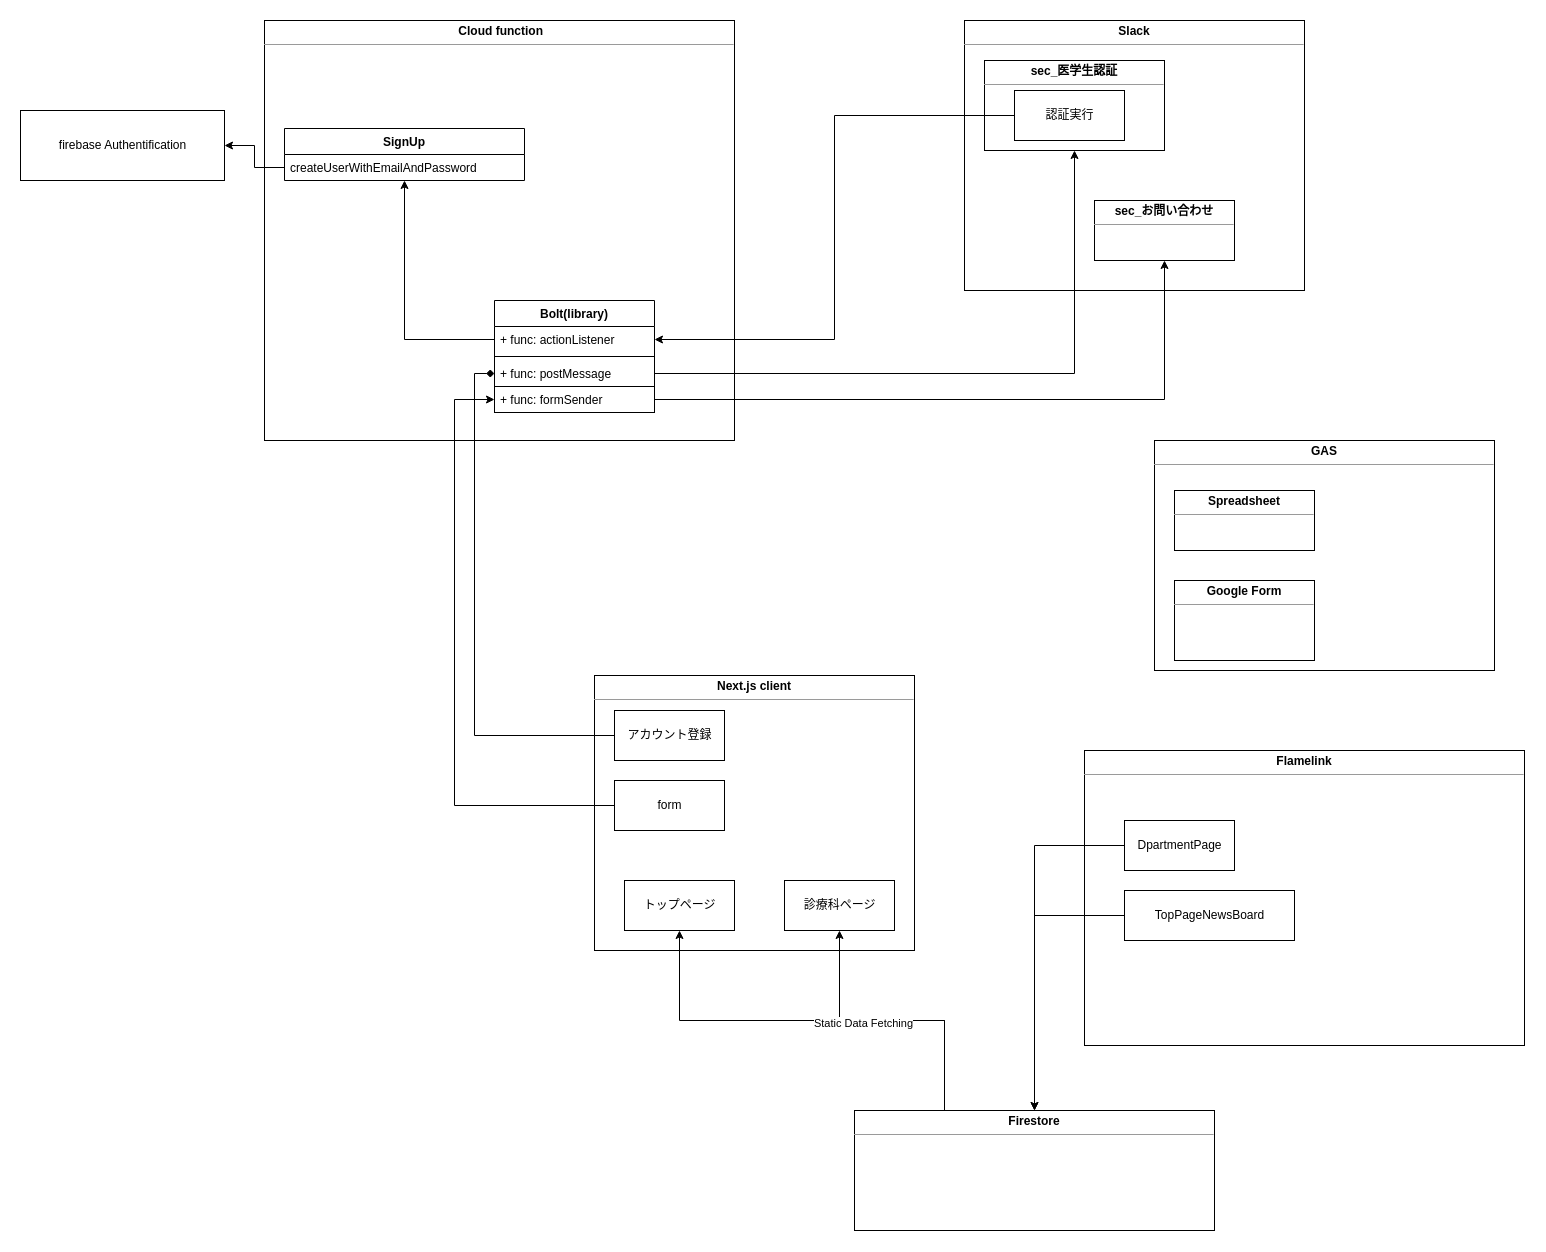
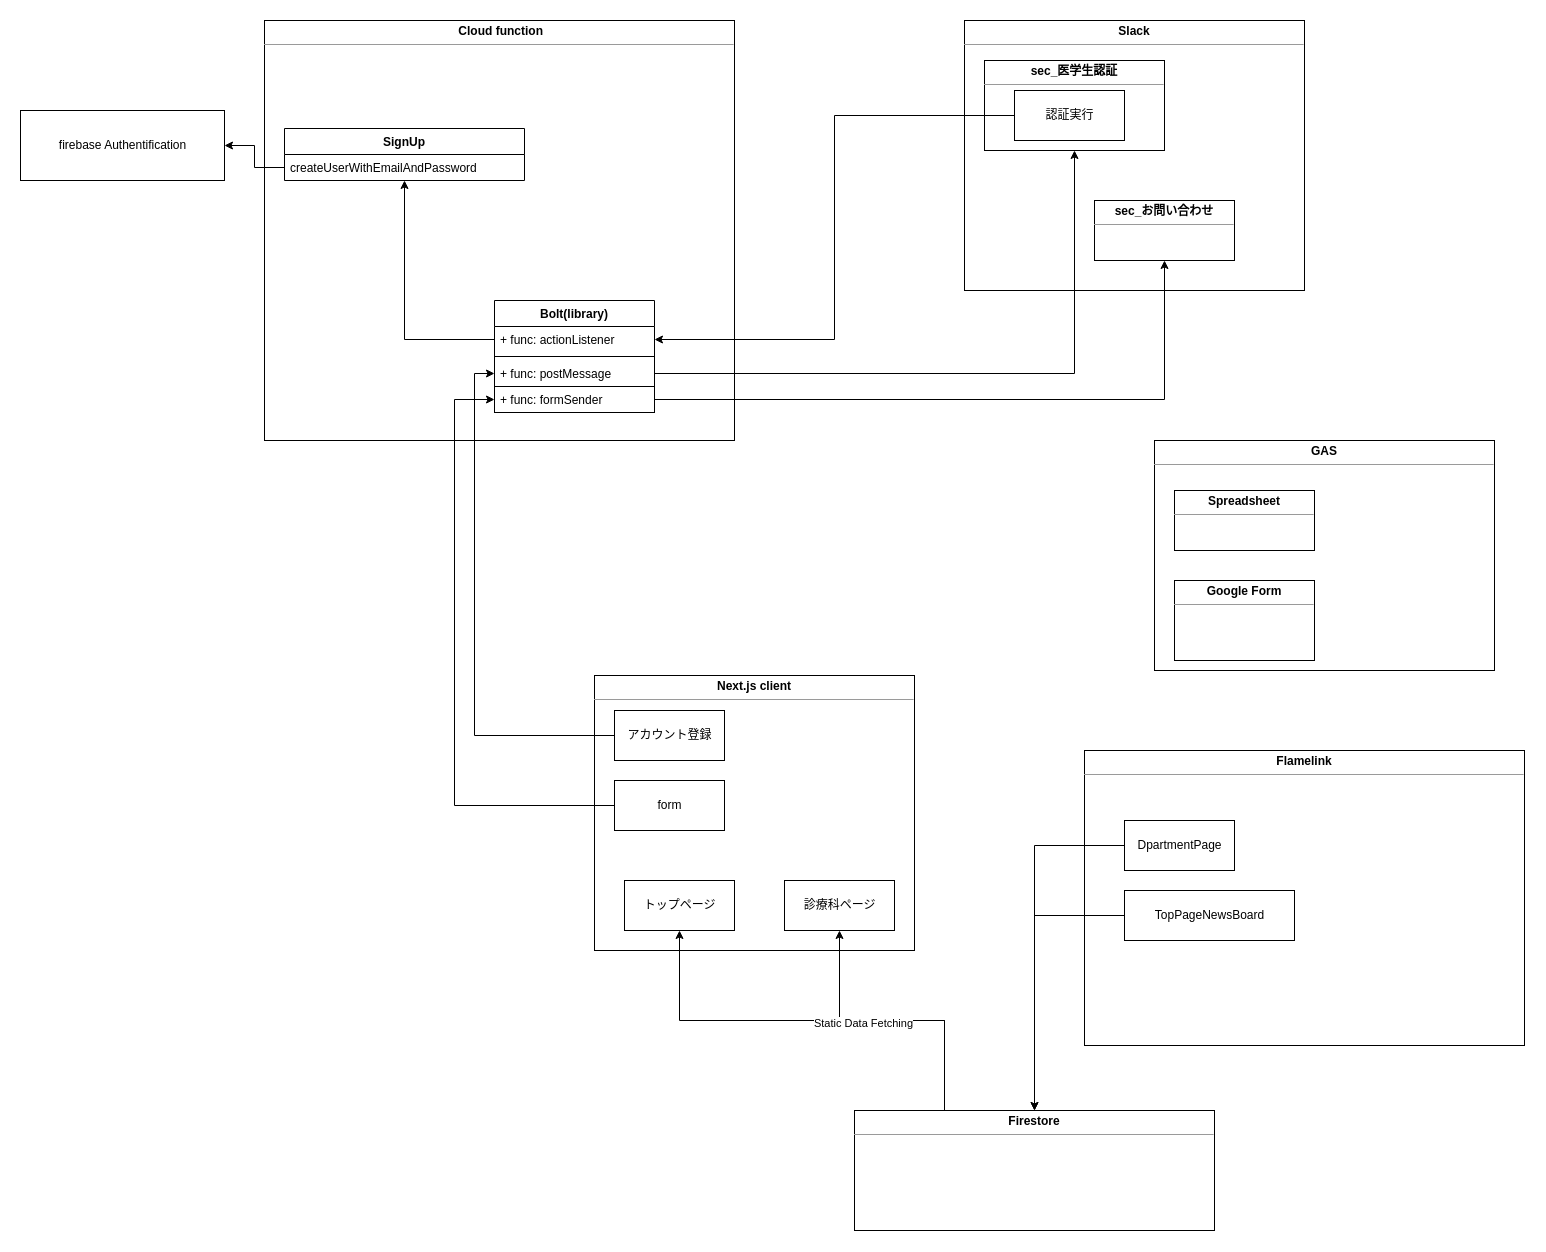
  <mxCell id="0" />
  <mxCell id="1" parent="0" />
  <mxCell id="2" value="&lt;p style=&quot;margin: 0px ; margin-top: 4px ; text-align: center&quot;&gt;&lt;b&gt;Slack&lt;/b&gt;&lt;/p&gt;&lt;hr size=&quot;1&quot;&gt;&lt;div style=&quot;height: 2px&quot;&gt;&lt;/div&gt;" style="verticalAlign=top;align=left;overflow=fill;fontSize=12;fontFamily=Helvetica;html=1;" vertex="1" parent="1"><mxGeometry x="964" y="20" width="340" height="270" as="geometry" /></mxCell>
  <mxCell id="3" value="&lt;p style=&quot;margin: 0px ; margin-top: 4px ; text-align: center&quot;&gt;&lt;b&gt;sec_医学生認証&lt;/b&gt;&lt;/p&gt;&lt;hr size=&quot;1&quot;&gt;&lt;div style=&quot;height: 2px&quot;&gt;&lt;/div&gt;" style="verticalAlign=top;align=left;overflow=fill;fontSize=12;fontFamily=Helvetica;html=1;" parent="1" vertex="1"><mxGeometry x="984" y="60" width="180" height="90" as="geometry" /></mxCell>
  <mxCell id="4" value="&lt;p style=&quot;margin: 0px ; margin-top: 4px ; text-align: center&quot;&gt;&lt;b&gt;Next.js client&lt;/b&gt;&lt;/p&gt;&lt;hr size=&quot;1&quot;&gt;&lt;div style=&quot;height: 2px&quot;&gt;&lt;/div&gt;" style="verticalAlign=top;align=left;overflow=fill;fontSize=12;fontFamily=Helvetica;html=1;" parent="1" vertex="1"><mxGeometry x="594" y="675" width="320" height="275" as="geometry" /></mxCell>
  <mxCell id="5" value="&lt;p style=&quot;margin: 0px ; margin-top: 4px ; text-align: center&quot;&gt;&lt;b&gt;&amp;nbsp;Cloud function&lt;/b&gt;&lt;/p&gt;&lt;hr size=&quot;1&quot;&gt;&lt;div style=&quot;height: 2px&quot;&gt;&lt;/div&gt;" style="verticalAlign=top;align=left;overflow=fill;fontSize=12;fontFamily=Helvetica;html=1;" parent="1" vertex="1"><mxGeometry x="264" y="20" width="470" height="420" as="geometry" /></mxCell>
  <mxCell id="6" value="&lt;p style=&quot;margin: 0px ; margin-top: 4px ; text-align: center&quot;&gt;&lt;b&gt;sec_お問い合わせ&lt;/b&gt;&lt;/p&gt;&lt;hr size=&quot;1&quot;&gt;&lt;div style=&quot;height: 2px&quot;&gt;&lt;/div&gt;" style="verticalAlign=top;align=left;overflow=fill;fontSize=12;fontFamily=Helvetica;html=1;" vertex="1" parent="1"><mxGeometry x="1094" y="200" width="140" height="60" as="geometry" /></mxCell>
- <mxCell id="7" style="edgeStyle=orthogonalEdgeStyle;rounded=0;orthogonalLoop=1;jettySize=auto;html=1;exitX=0;exitY=0.5;exitDx=0;exitDy=0;entryX=0;entryY=0.5;entryDx=0;entryDy=0;endArrow=diamond;" edge="1" parent="1" source="8" target="22"><mxGeometry relative="1" as="geometry" /></mxCell>
+ <mxCell id="7" style="edgeStyle=orthogonalEdgeStyle;rounded=0;orthogonalLoop=1;jettySize=auto;html=1;exitX=0;exitY=0.5;exitDx=0;exitDy=0;entryX=0;entryY=0.5;entryDx=0;entryDy=0;" edge="1" parent="1" source="8" target="22"><mxGeometry relative="1" as="geometry" /></mxCell>
  <mxCell id="8" value="アカウント登録" style="html=1;" vertex="1" parent="1"><mxGeometry x="614" y="710" width="110" height="50" as="geometry" /></mxCell>
  <mxCell id="9" value="" style="group" vertex="1" connectable="0" parent="1"><mxGeometry x="1154" y="440" width="340" height="230" as="geometry" /></mxCell>
  <mxCell id="10" value="&lt;p style=&quot;margin: 0px ; margin-top: 4px ; text-align: center&quot;&gt;&lt;b&gt;GAS&lt;/b&gt;&lt;/p&gt;&lt;hr size=&quot;1&quot;&gt;&lt;div style=&quot;height: 2px&quot;&gt;&lt;/div&gt;" style="verticalAlign=top;align=left;overflow=fill;fontSize=12;fontFamily=Helvetica;html=1;" vertex="1" parent="9"><mxGeometry width="340" height="230" as="geometry" /></mxCell>
  <mxCell id="11" value="&lt;p style=&quot;margin: 0px ; margin-top: 4px ; text-align: center&quot;&gt;&lt;b&gt;Spreadsheet&lt;/b&gt;&lt;/p&gt;&lt;hr size=&quot;1&quot;&gt;&lt;div style=&quot;height: 2px&quot;&gt;&lt;/div&gt;" style="verticalAlign=top;align=left;overflow=fill;fontSize=12;fontFamily=Helvetica;html=1;" vertex="1" parent="9"><mxGeometry x="20" y="50" width="140" height="60" as="geometry" /></mxCell>
  <mxCell id="12" value="&lt;p style=&quot;margin: 0px ; margin-top: 4px ; text-align: center&quot;&gt;&lt;b&gt;Google Form&lt;/b&gt;&lt;/p&gt;&lt;hr size=&quot;1&quot;&gt;&lt;div style=&quot;height: 2px&quot;&gt;&lt;/div&gt;" style="verticalAlign=top;align=left;overflow=fill;fontSize=12;fontFamily=Helvetica;html=1;" vertex="1" parent="9"><mxGeometry x="20" y="140" width="140" height="80" as="geometry" /></mxCell>
  <mxCell id="13" style="edgeStyle=orthogonalEdgeStyle;rounded=0;orthogonalLoop=1;jettySize=auto;html=1;exitX=0;exitY=0.5;exitDx=0;exitDy=0;entryX=1;entryY=0.5;entryDx=0;entryDy=0;" edge="1" parent="1" source="14" target="20"><mxGeometry relative="1" as="geometry" /></mxCell>
  <mxCell id="14" value="認証実行" style="html=1;" vertex="1" parent="1"><mxGeometry x="1014" y="90" width="110" height="50" as="geometry" /></mxCell>
  <mxCell id="15" value="SignUp" style="swimlane;fontStyle=1;align=center;verticalAlign=top;childLayout=stackLayout;horizontal=1;startSize=26;horizontalStack=0;resizeParent=1;resizeParentMax=0;resizeLast=0;collapsible=1;marginBottom=0;" vertex="1" parent="1"><mxGeometry x="284" y="128" width="240" height="52" as="geometry" /></mxCell>
  <mxCell id="16" value="createUserWithEmailAndPassword" style="text;strokeColor=none;fillColor=none;align=left;verticalAlign=top;spacingLeft=4;spacingRight=4;overflow=hidden;rotatable=0;points=[[0,0.5],[1,0.5]];portConstraint=eastwest;" vertex="1" parent="15"><mxGeometry y="26" width="240" height="26" as="geometry" /></mxCell>
  <mxCell id="17" value="firebase Authentification" style="html=1;" vertex="1" parent="1"><mxGeometry x="20" y="110" width="204" height="70" as="geometry" /></mxCell>
  <mxCell id="18" style="edgeStyle=orthogonalEdgeStyle;rounded=0;orthogonalLoop=1;jettySize=auto;html=1;exitX=0;exitY=0.5;exitDx=0;exitDy=0;" edge="1" parent="1" source="16" target="17"><mxGeometry relative="1" as="geometry" /></mxCell>
  <mxCell id="19" value="Bolt(library)" style="swimlane;fontStyle=1;align=center;verticalAlign=top;childLayout=stackLayout;horizontal=1;startSize=26;horizontalStack=0;resizeParent=1;resizeParentMax=0;resizeLast=0;collapsible=1;marginBottom=0;" vertex="1" parent="1"><mxGeometry x="494" y="300" width="160" height="112" as="geometry" /></mxCell>
  <mxCell id="20" value="+ func: actionListener" style="text;strokeColor=none;fillColor=none;align=left;verticalAlign=top;spacingLeft=4;spacingRight=4;overflow=hidden;rotatable=0;points=[[0,0.5],[1,0.5]];portConstraint=eastwest;" vertex="1" parent="19"><mxGeometry y="26" width="160" height="26" as="geometry" /></mxCell>
  <mxCell id="21" value="" style="line;strokeWidth=1;fillColor=none;align=left;verticalAlign=middle;spacingTop=-1;spacingLeft=3;spacingRight=3;rotatable=0;labelPosition=right;points=[];portConstraint=eastwest;" vertex="1" parent="19"><mxGeometry y="52" width="160" height="8" as="geometry" /></mxCell>
  <mxCell id="22" value="+ func: postMessage" style="text;strokeColor=none;fillColor=none;align=left;verticalAlign=top;spacingLeft=4;spacingRight=4;overflow=hidden;rotatable=0;points=[[0,0.5],[1,0.5]];portConstraint=eastwest;" vertex="1" parent="19"><mxGeometry y="60" width="160" height="26" as="geometry" /></mxCell>
  <mxCell id="23" value="+ func: formSender" style="text;strokeColor=default;fillColor=none;align=left;verticalAlign=top;spacingLeft=4;spacingRight=4;overflow=hidden;rotatable=0;points=[[0,0.5],[1,0.5]];portConstraint=eastwest;" vertex="1" parent="19"><mxGeometry y="86" width="160" height="26" as="geometry" /></mxCell>
  <mxCell id="24" style="edgeStyle=orthogonalEdgeStyle;rounded=0;orthogonalLoop=1;jettySize=auto;html=1;exitX=0;exitY=0.5;exitDx=0;exitDy=0;" edge="1" parent="1" source="20" target="15"><mxGeometry relative="1" as="geometry" /></mxCell>
  <mxCell id="25" style="edgeStyle=orthogonalEdgeStyle;rounded=0;orthogonalLoop=1;jettySize=auto;html=1;exitX=1;exitY=0.5;exitDx=0;exitDy=0;" edge="1" parent="1" source="22" target="3"><mxGeometry relative="1" as="geometry" /></mxCell>
  <mxCell id="26" style="edgeStyle=orthogonalEdgeStyle;rounded=0;orthogonalLoop=1;jettySize=auto;html=1;exitX=0;exitY=0.5;exitDx=0;exitDy=0;entryX=0;entryY=0.5;entryDx=0;entryDy=0;" edge="1" parent="1" source="27" target="23"><mxGeometry relative="1" as="geometry"><Array as="points"><mxPoint x="454" y="805" /><mxPoint x="454" y="399" /></Array></mxGeometry></mxCell>
  <mxCell id="27" value="form" style="html=1;strokeColor=default;" vertex="1" parent="1"><mxGeometry x="614" y="780" width="110" height="50" as="geometry" /></mxCell>
  <mxCell id="28" style="edgeStyle=orthogonalEdgeStyle;rounded=0;orthogonalLoop=1;jettySize=auto;html=1;exitX=1;exitY=0.5;exitDx=0;exitDy=0;" edge="1" parent="1" source="23" target="6"><mxGeometry relative="1" as="geometry" /></mxCell>
  <mxCell id="29" value="診療科ページ" style="html=1;strokeColor=default;" vertex="1" parent="1"><mxGeometry x="784" y="880" width="110" height="50" as="geometry" /></mxCell>
  <mxCell id="30" value="&lt;p style=&quot;margin: 0px ; margin-top: 4px ; text-align: center&quot;&gt;&lt;b&gt;Flamelink&lt;/b&gt;&lt;/p&gt;&lt;hr size=&quot;1&quot;&gt;&lt;div style=&quot;height: 2px&quot;&gt;&lt;/div&gt;" style="verticalAlign=top;align=left;overflow=fill;fontSize=12;fontFamily=Helvetica;html=1;strokeColor=default;" vertex="1" parent="1"><mxGeometry x="1084" y="750" width="440" height="295" as="geometry" /></mxCell>
  <mxCell id="31" style="edgeStyle=orthogonalEdgeStyle;rounded=0;orthogonalLoop=1;jettySize=auto;html=1;exitX=0.25;exitY=0;exitDx=0;exitDy=0;" edge="1" parent="1" source="34" target="29"><mxGeometry relative="1" as="geometry" /></mxCell>
  <mxCell id="32" style="edgeStyle=orthogonalEdgeStyle;rounded=0;orthogonalLoop=1;jettySize=auto;html=1;exitX=0.25;exitY=0;exitDx=0;exitDy=0;" edge="1" parent="1" source="34" target="39"><mxGeometry relative="1" as="geometry" /></mxCell>
  <mxCell id="33" value="Static Data Fetching" style="edgeLabel;html=1;align=center;verticalAlign=middle;resizable=0;points=[];" vertex="1" connectable="0" parent="32"><mxGeometry x="-0.233" y="2" relative="1" as="geometry"><mxPoint x="-1" as="offset" /></mxGeometry></mxCell>
  <mxCell id="34" value="&lt;p style=&quot;margin: 0px ; margin-top: 4px ; text-align: center&quot;&gt;&lt;b&gt;Firestore&lt;/b&gt;&lt;/p&gt;&lt;hr size=&quot;1&quot;&gt;&lt;div style=&quot;height: 2px&quot;&gt;&lt;/div&gt;" style="verticalAlign=top;align=left;overflow=fill;fontSize=12;fontFamily=Helvetica;html=1;strokeColor=default;" vertex="1" parent="1"><mxGeometry x="854" y="1110" width="360" height="120" as="geometry" /></mxCell>
  <mxCell id="35" style="edgeStyle=orthogonalEdgeStyle;rounded=0;orthogonalLoop=1;jettySize=auto;html=1;exitX=0;exitY=0.5;exitDx=0;exitDy=0;" edge="1" parent="1" source="36" target="34"><mxGeometry relative="1" as="geometry" /></mxCell>
  <mxCell id="36" value="DpartmentPage" style="html=1;strokeColor=default;" vertex="1" parent="1"><mxGeometry x="1124" y="820" width="110" height="50" as="geometry" /></mxCell>
  <mxCell id="37" style="edgeStyle=orthogonalEdgeStyle;rounded=0;orthogonalLoop=1;jettySize=auto;html=1;exitX=0;exitY=0.5;exitDx=0;exitDy=0;" edge="1" parent="1" source="38" target="34"><mxGeometry relative="1" as="geometry" /></mxCell>
  <mxCell id="38" value="TopPageNewsBoard" style="html=1;strokeColor=default;" vertex="1" parent="1"><mxGeometry x="1124" y="890" width="170" height="50" as="geometry" /></mxCell>
  <mxCell id="39" value="トップページ" style="html=1;strokeColor=default;" vertex="1" parent="1"><mxGeometry x="624" y="880" width="110" height="50" as="geometry" /></mxCell>
